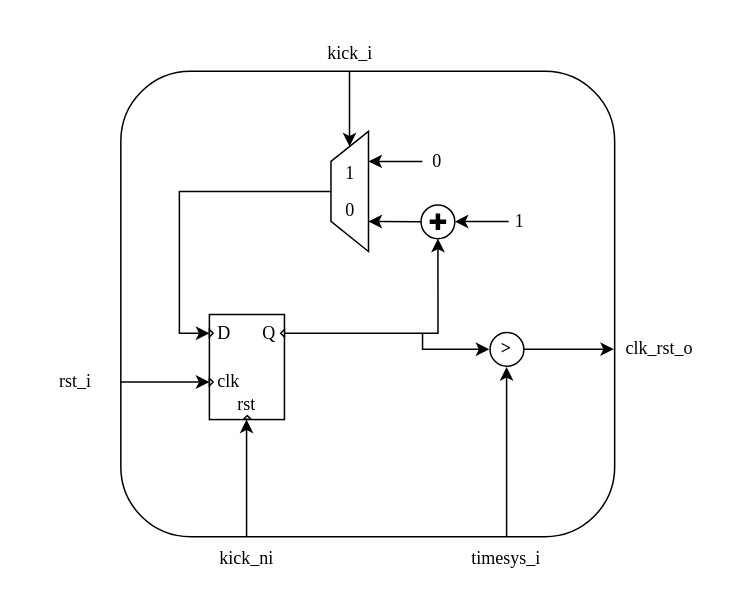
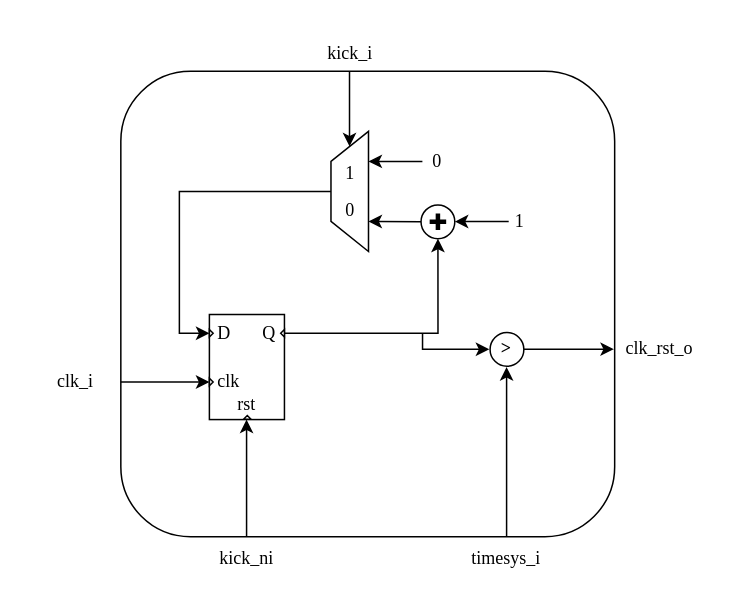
  <mxCell id="0" />
  <mxCell id="1" parent="0" />
  <mxCell id="2" value="" style="ellipse;whiteSpace=wrap;html=1;aspect=fixed;fontFamily=Lucida Console;" parent="1" vertex="1"><mxGeometry x="326" y="221" width="22.5" height="22.5" as="geometry" /></mxCell>
  <mxCell id="3" value="" style="group;fontFamily=Lucida Console;" parent="1" vertex="1" connectable="0"><mxGeometry x="326" y="223.25" width="22.5" height="18" as="geometry" /></mxCell>
  <mxCell id="4" value="&lt;b&gt;&amp;gt;&lt;/b&gt;" style="text;html=1;align=center;verticalAlign=middle;whiteSpace=wrap;rounded=0;fontFamily=Lucida Console;" parent="3" vertex="1"><mxGeometry x="1.25" width="20" height="18" as="geometry" /></mxCell>
  <mxCell id="5" style="edgeStyle=orthogonalEdgeStyle;rounded=0;orthogonalLoop=1;jettySize=auto;html=1;entryX=0;entryY=0.5;entryDx=0;entryDy=0;fontFamily=Lucida Console;" parent="1" target="9" edge="1"><mxGeometry relative="1" as="geometry"><mxPoint x="80" y="254" as="sourcePoint" /><Array as="points"><mxPoint x="80" y="254" /></Array></mxGeometry></mxCell>
  <mxCell id="6" value="" style="group;fontFamily=Lucida Console;" parent="1" vertex="1" connectable="0"><mxGeometry x="139" y="209" width="50" height="70" as="geometry" /></mxCell>
  <mxCell id="7" value="" style="rounded=0;whiteSpace=wrap;html=1;fontFamily=Lucida Console;" parent="6" vertex="1"><mxGeometry width="50" height="70" as="geometry" /></mxCell>
  <mxCell id="8" value="" style="triangle;whiteSpace=wrap;html=1;rotation=-90;fontFamily=Lucida Console;" parent="6" vertex="1"><mxGeometry x="24" y="66" width="2.5" height="5" as="geometry" /></mxCell>
  <mxCell id="9" value="" style="triangle;whiteSpace=wrap;html=1;rotation=0;fontFamily=Lucida Console;" parent="6" vertex="1"><mxGeometry y="42.5" width="2.5" height="5" as="geometry" /></mxCell>
  <mxCell id="10" value="" style="triangle;whiteSpace=wrap;html=1;rotation=0;fontFamily=Lucida Console;" parent="6" vertex="1"><mxGeometry y="10" width="2.5" height="5" as="geometry" /></mxCell>
  <mxCell id="11" value="" style="triangle;whiteSpace=wrap;html=1;rotation=-180;fontFamily=Lucida Console;" parent="6" vertex="1"><mxGeometry x="47.5" y="10" width="2.5" height="5" as="geometry" /></mxCell>
  <mxCell id="12" value="D" style="text;html=1;align=center;verticalAlign=middle;whiteSpace=wrap;rounded=0;fontFamily=Lucida Console;" parent="6" vertex="1"><mxGeometry y="2.5" width="20" height="20" as="geometry" /></mxCell>
  <mxCell id="13" value="Q" style="text;html=1;align=center;verticalAlign=middle;whiteSpace=wrap;rounded=0;fontFamily=Lucida Console;" parent="6" vertex="1"><mxGeometry x="30" y="2.5" width="20" height="20" as="geometry" /></mxCell>
  <mxCell id="14" value="rst" style="text;html=1;align=center;verticalAlign=middle;whiteSpace=wrap;rounded=0;fontFamily=Lucida Console;" parent="6" vertex="1"><mxGeometry x="15" y="50" width="20" height="20" as="geometry" /></mxCell>
  <mxCell id="15" value="clk" style="text;html=1;align=center;verticalAlign=middle;whiteSpace=wrap;rounded=0;fontFamily=Lucida Console;" parent="6" vertex="1"><mxGeometry x="2.5" y="35" width="20" height="20" as="geometry" /></mxCell>
  <mxCell id="16" value="" style="group;fontFamily=Lucida Console;" parent="1" vertex="1" connectable="0"><mxGeometry x="220" y="87" width="25" height="80" as="geometry" /></mxCell>
  <mxCell id="17" style="edgeStyle=orthogonalEdgeStyle;rounded=0;orthogonalLoop=1;jettySize=auto;html=1;exitX=0.75;exitY=1;exitDx=0;exitDy=0;entryX=0.75;entryY=1;entryDx=0;entryDy=0;fontFamily=Lucida Console;" edge="1" parent="16" target="18"><mxGeometry relative="1" as="geometry"><mxPoint x="60.909" y="20" as="sourcePoint" /></mxGeometry></mxCell>
  <mxCell id="18" value="" style="shape=trapezoid;perimeter=trapezoidPerimeter;whiteSpace=wrap;html=1;fixedSize=1;rotation=-90;fontFamily=Lucida Console;" parent="16" vertex="1"><mxGeometry x="-27.5" y="27.5" width="80" height="25" as="geometry" /></mxCell>
  <mxCell id="19" value="1" style="text;html=1;align=center;verticalAlign=middle;whiteSpace=wrap;rounded=0;fontFamily=Lucida Console;" parent="16" vertex="1"><mxGeometry x="2.5" y="12.5" width="20" height="30" as="geometry" /></mxCell>
  <mxCell id="20" value="0" style="text;html=1;align=center;verticalAlign=middle;whiteSpace=wrap;rounded=0;fontFamily=Lucida Console;" parent="16" vertex="1"><mxGeometry x="2.5" y="37.5" width="20" height="30" as="geometry" /></mxCell>
  <mxCell id="21" value="" style="group;fontFamily=Lucida Console;" parent="1" vertex="1" connectable="0"><mxGeometry x="280" y="136" width="22.5" height="22.5" as="geometry" /></mxCell>
  <mxCell id="22" value="" style="ellipse;whiteSpace=wrap;html=1;aspect=fixed;fontFamily=Lucida Console;" parent="21" vertex="1"><mxGeometry width="22.5" height="22.5" as="geometry" /></mxCell>
  <mxCell id="23" value="" style="shape=cross;whiteSpace=wrap;html=1;fillColor=#000000;fontFamily=Lucida Console;" parent="21" vertex="1"><mxGeometry x="6.25" y="6.25" width="10" height="10" as="geometry" /></mxCell>
  <mxCell id="24" style="edgeStyle=orthogonalEdgeStyle;rounded=0;orthogonalLoop=1;jettySize=auto;html=1;exitX=0.5;exitY=0;exitDx=0;exitDy=0;entryX=0;entryY=0.5;entryDx=0;entryDy=0;fontFamily=Lucida Console;" parent="1" source="18" target="12" edge="1"><mxGeometry relative="1" as="geometry" /></mxCell>
  <mxCell id="25" style="edgeStyle=orthogonalEdgeStyle;rounded=0;orthogonalLoop=1;jettySize=auto;html=1;exitX=0;exitY=0.5;exitDx=0;exitDy=0;entryX=0.25;entryY=1;entryDx=0;entryDy=0;fontFamily=Lucida Console;" parent="1" source="22" target="18" edge="1"><mxGeometry relative="1" as="geometry"><Array as="points"><mxPoint x="280" y="147" /></Array></mxGeometry></mxCell>
  <mxCell id="26" style="edgeStyle=orthogonalEdgeStyle;rounded=0;orthogonalLoop=1;jettySize=auto;html=1;exitX=1;exitY=0.5;exitDx=0;exitDy=0;entryX=0.5;entryY=1;entryDx=0;entryDy=0;fontFamily=Lucida Console;" parent="1" source="13" target="22" edge="1"><mxGeometry relative="1" as="geometry"><Array as="points"><mxPoint x="291" y="222" /></Array></mxGeometry></mxCell>
  <mxCell id="27" style="edgeStyle=orthogonalEdgeStyle;rounded=0;orthogonalLoop=1;jettySize=auto;html=1;entryX=-0.024;entryY=0.496;entryDx=0;entryDy=0;entryPerimeter=0;fontFamily=Lucida Console;" parent="1" edge="1" target="2"><mxGeometry relative="1" as="geometry"><mxPoint x="325" y="232" as="targetPoint" /><mxPoint x="281" y="222" as="sourcePoint" /><Array as="points"><mxPoint x="281" y="225" /><mxPoint x="281" y="232" /></Array></mxGeometry></mxCell>
  <mxCell id="28" value="0" style="text;html=1;align=center;verticalAlign=middle;whiteSpace=wrap;rounded=0;fontFamily=Lucida Console;" vertex="1" parent="1"><mxGeometry x="283.25" y="95" width="16" height="23" as="geometry" /></mxCell>
  <mxCell id="29" value="" style="endArrow=classic;html=1;rounded=0;fontFamily=Lucida Console;" edge="1" parent="1"><mxGeometry width="50" height="50" relative="1" as="geometry"><mxPoint x="337" y="357" as="sourcePoint" /><mxPoint x="337" y="244" as="targetPoint" /></mxGeometry></mxCell>
  <mxCell id="30" value="" style="endArrow=classic;html=1;rounded=0;fontFamily=Lucida Console;" edge="1" parent="1"><mxGeometry width="50" height="50" relative="1" as="geometry"><mxPoint x="232.35" y="47" as="sourcePoint" /><mxPoint x="232.35" y="97" as="targetPoint" /></mxGeometry></mxCell>
  <mxCell id="31" value="" style="endArrow=classic;html=1;rounded=0;fontFamily=Lucida Console;" edge="1" parent="1"><mxGeometry width="50" height="50" relative="1" as="geometry"><mxPoint x="348.5" y="232.1" as="sourcePoint" /><mxPoint x="408.5" y="232.1" as="targetPoint" /></mxGeometry></mxCell>
  <mxCell id="32" value="" style="endArrow=classic;html=1;rounded=0;fontFamily=Lucida Console;" edge="1" parent="1"><mxGeometry width="50" height="50" relative="1" as="geometry"><mxPoint x="163.77" y="357" as="sourcePoint" /><mxPoint x="163.77" y="279" as="targetPoint" /></mxGeometry></mxCell>
  <mxCell id="33" style="edgeStyle=orthogonalEdgeStyle;rounded=0;orthogonalLoop=1;jettySize=auto;html=1;exitX=0.75;exitY=1;exitDx=0;exitDy=0;entryX=0.75;entryY=1;entryDx=0;entryDy=0;fontFamily=Lucida Console;" edge="1" parent="1"><mxGeometry relative="1" as="geometry"><mxPoint x="302.5" y="147.07" as="targetPoint" /><mxPoint x="338.409" y="147.07" as="sourcePoint" /></mxGeometry></mxCell>
  <mxCell id="34" value="1" style="text;html=1;align=center;verticalAlign=middle;whiteSpace=wrap;rounded=0;fontFamily=Lucida Console;" vertex="1" parent="1"><mxGeometry x="338" y="135.5" width="16" height="23" as="geometry" /></mxCell>
  <mxCell id="35" value="" style="rounded=1;whiteSpace=wrap;html=1;fillColor=none;fontFamily=Lucida Console;" vertex="1" parent="1"><mxGeometry x="80" y="47" width="329" height="310" as="geometry" /></mxCell>
  <mxCell id="36" value="kick_i" style="text;html=1;align=center;verticalAlign=middle;whiteSpace=wrap;rounded=0;fontFamily=Lucida Console;" vertex="1" parent="1"><mxGeometry x="202.5" y="20" width="60" height="30" as="geometry" /></mxCell>
  <mxCell id="37" value="clk_rst_o" style="text;html=1;align=center;verticalAlign=middle;whiteSpace=wrap;rounded=0;fontFamily=Lucida Console;" vertex="1" parent="1"><mxGeometry x="409" y="217.25" width="60" height="30" as="geometry" /></mxCell>
- <mxCell id="38" value="rst_i" style="text;html=1;align=center;verticalAlign=middle;whiteSpace=wrap;rounded=0;fontFamily=Lucida Console;" vertex="1" parent="1"><mxGeometry x="20" y="239" width="60" height="30" as="geometry" /></mxCell>
+ <mxCell id="38" value="clk_i" style="text;html=1;align=center;verticalAlign=middle;whiteSpace=wrap;rounded=0;fontFamily=Lucida Console;" vertex="1" parent="1"><mxGeometry x="20" y="239" width="60" height="30" as="geometry" /></mxCell>
  <mxCell id="39" value="kick_ni" style="text;html=1;align=center;verticalAlign=middle;whiteSpace=wrap;rounded=0;fontFamily=Lucida Console;" vertex="1" parent="1"><mxGeometry x="134" y="357" width="60" height="30" as="geometry" /></mxCell>
  <mxCell id="40" value="time&lt;span style=&quot;background-color: transparent; color: light-dark(rgb(0, 0, 0), rgb(255, 255, 255));&quot;&gt;sys_i&lt;/span&gt;" style="text;html=1;align=center;verticalAlign=middle;whiteSpace=wrap;rounded=0;fontFamily=Lucida Console;" vertex="1" parent="1"><mxGeometry x="307.25" y="357" width="60" height="30" as="geometry" /></mxCell>
